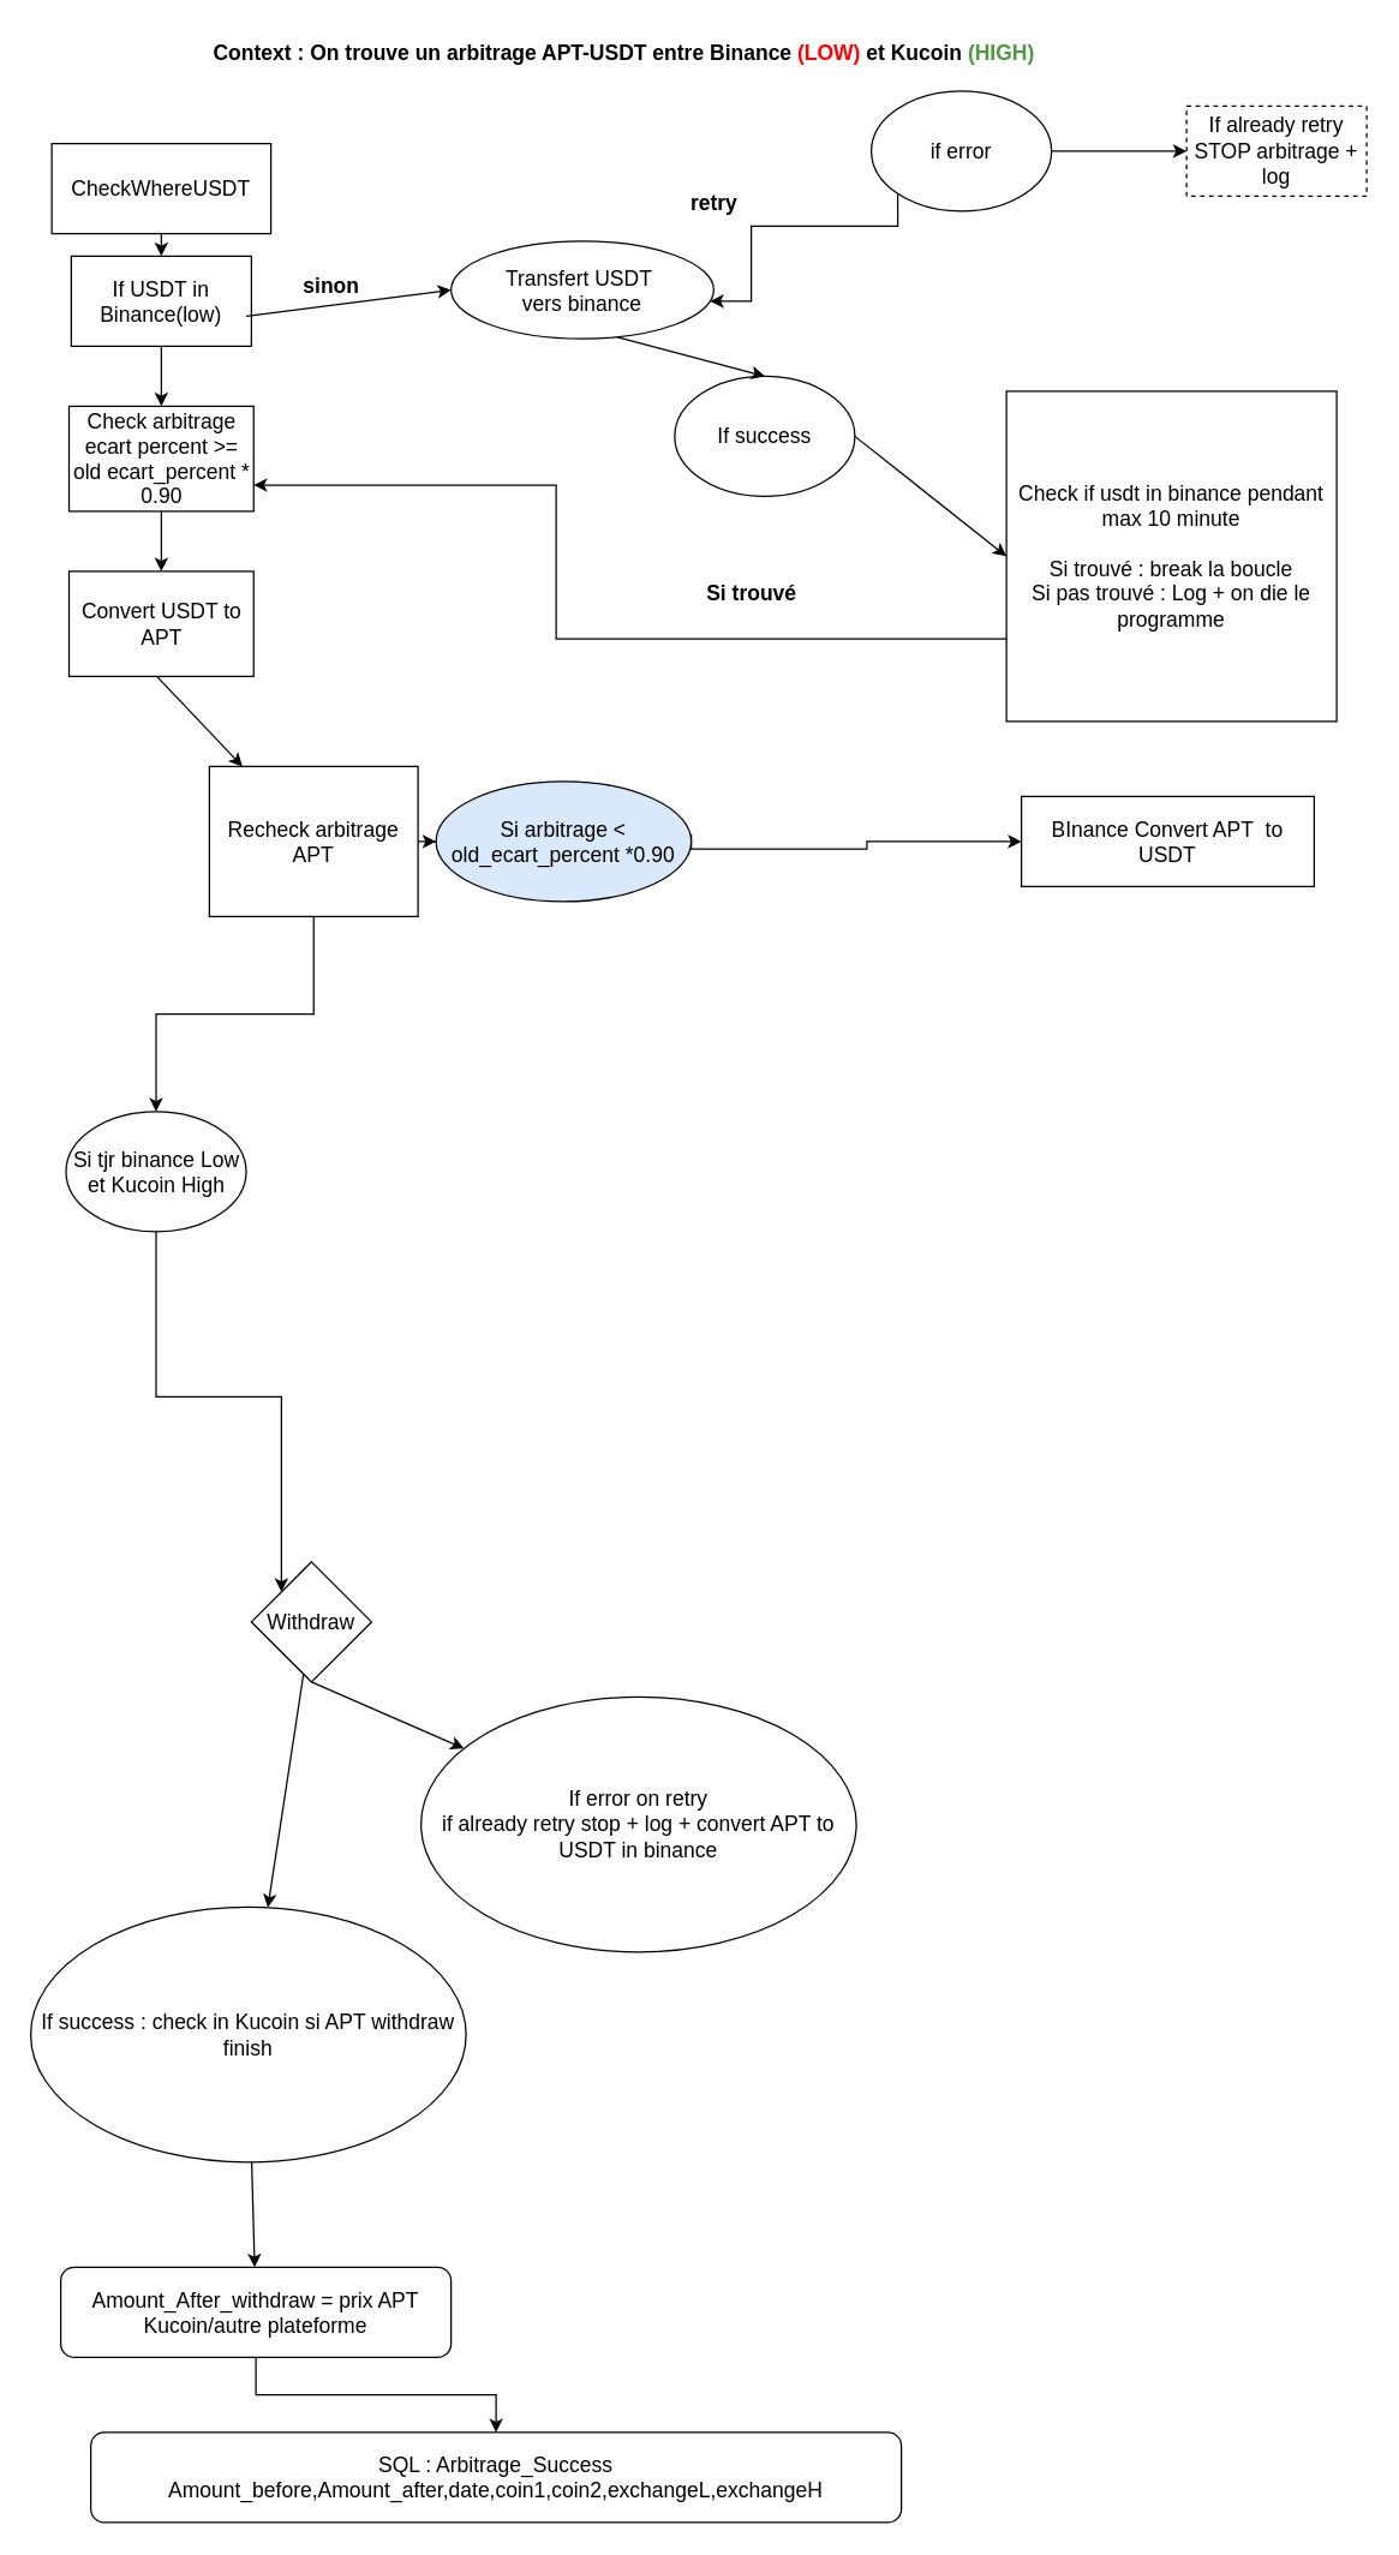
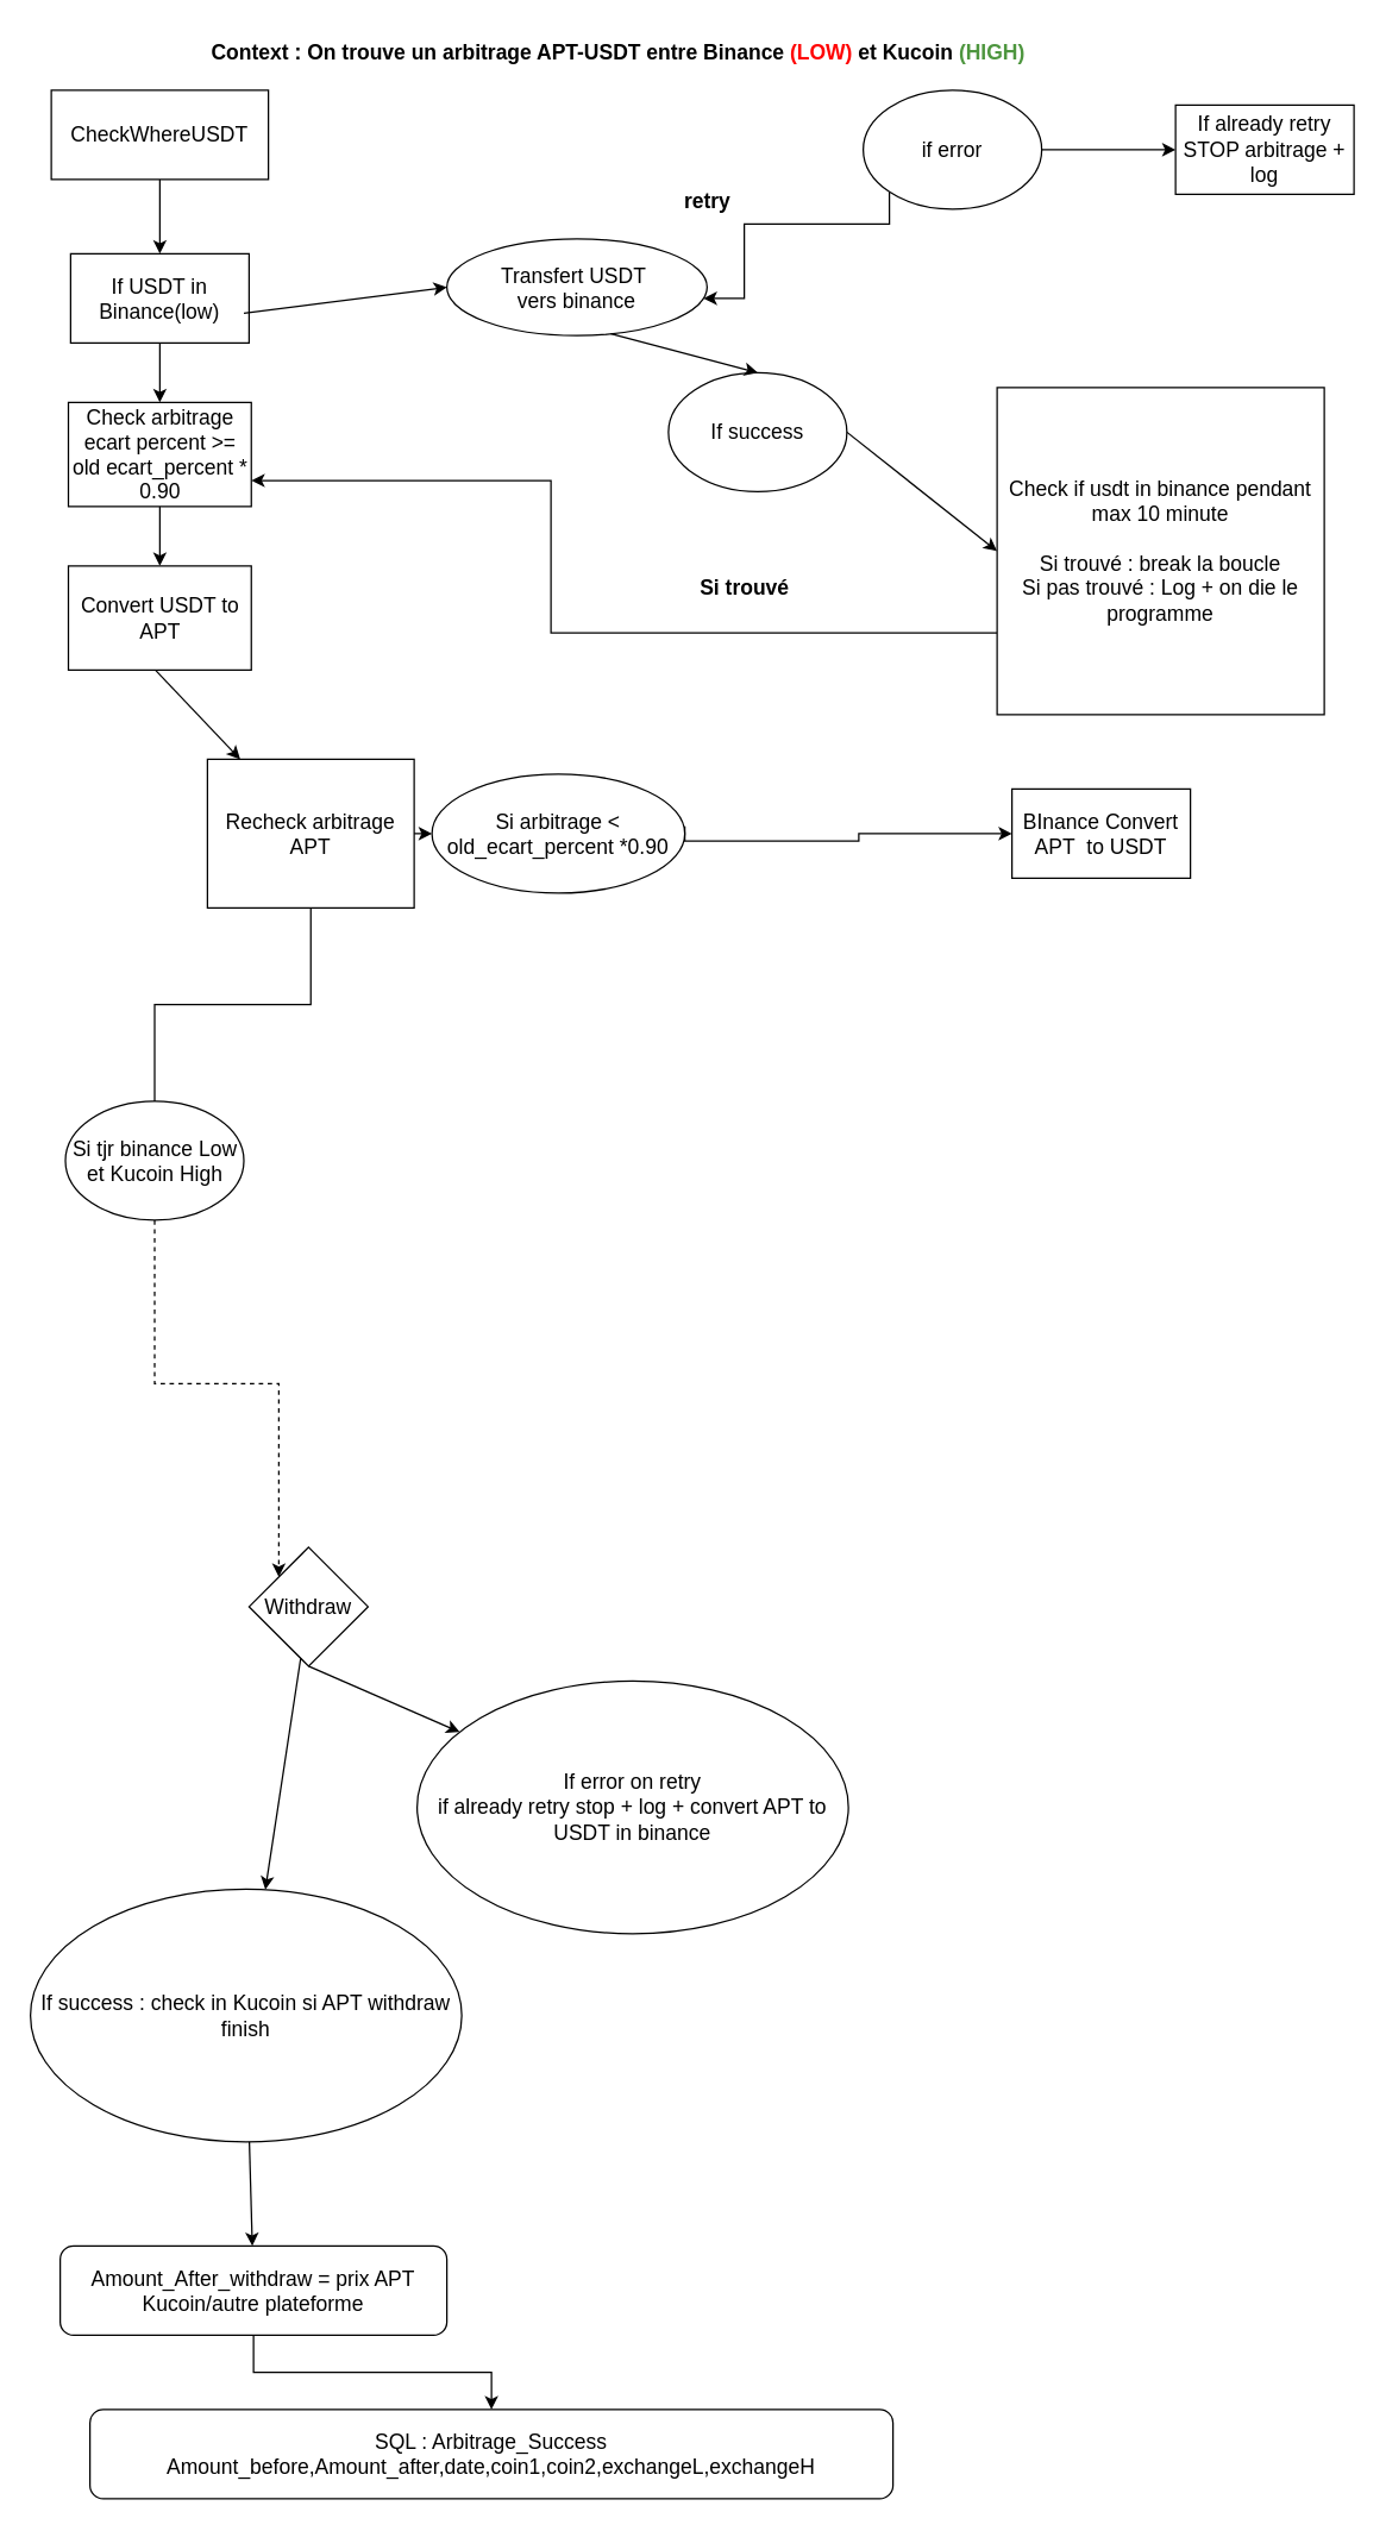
  <mxCell id="0" />
  <mxCell id="1" parent="0" />
  <mxCell id="2" value="&lt;b&gt;&lt;font style=&quot;font-size: 14px;&quot;&gt;Context : On trouve un arbitrage APT-USDT entre Binance &lt;font color=&quot;#ff0000&quot;&gt;(LOW)&lt;/font&gt; et Kucoin &lt;font color=&quot;#4e963f&quot;&gt;(HIGH)&lt;/font&gt;&lt;/font&gt;&lt;/b&gt;" style="text;html=1;align=center;verticalAlign=middle;resizable=0;points=[];autosize=1;strokeColor=none;fillColor=none;" parent="1" vertex="1"><mxGeometry x="130" y="20" width="570" height="30" as="geometry" /></mxCell>
- <mxCell id="3" value="CheckWhereUSDT" style="rounded=0;whiteSpace=wrap;html=1;fontSize=14;" parent="1" vertex="1"><mxGeometry x="34" y="95" width="146" height="60" as="geometry" /></mxCell>
+ <mxCell id="3" value="CheckWhereUSDT" style="rounded=0;whiteSpace=wrap;html=1;fontSize=14;" parent="1" vertex="1"><mxGeometry x="34" y="60" width="146" height="60" as="geometry" /></mxCell>
  <mxCell id="4" value="" style="edgeStyle=orthogonalEdgeStyle;rounded=0;orthogonalLoop=1;jettySize=auto;html=1;fontSize=14;fontColor=#4E963F;" parent="1" source="5" target="7" edge="1"><mxGeometry relative="1" as="geometry" /></mxCell>
  <mxCell id="5" value="If USDT in Binance(low)" style="rounded=0;whiteSpace=wrap;html=1;fontSize=14;" parent="1" vertex="1"><mxGeometry x="47" y="170" width="120" height="60" as="geometry" /></mxCell>
  <mxCell id="6" value="" style="edgeStyle=orthogonalEdgeStyle;rounded=0;orthogonalLoop=1;jettySize=auto;html=1;fontSize=14;fontColor=#4E963F;" parent="1" source="7" target="8" edge="1"><mxGeometry relative="1" as="geometry" /></mxCell>
  <mxCell id="7" value="Check arbitrage ecart percent &amp;gt;= old ecart_percent * 0.90" style="rounded=0;whiteSpace=wrap;html=1;fontSize=14;" parent="1" vertex="1"><mxGeometry x="45.5" y="270" width="123" height="70" as="geometry" /></mxCell>
  <mxCell id="8" value="Convert USDT to APT" style="rounded=0;whiteSpace=wrap;html=1;fontSize=14;" parent="1" vertex="1"><mxGeometry x="45.5" y="380" width="123" height="70" as="geometry" /></mxCell>
- <mxCell id="9" value="" style="edgeStyle=orthogonalEdgeStyle;rounded=0;orthogonalLoop=1;jettySize=auto;html=1;fontSize=14;fontColor=#000000;" parent="1" source="11" target="15" edge="1"><mxGeometry relative="1" as="geometry" /></mxCell>
- <mxCell id="10" value="" style="edgeStyle=orthogonalEdgeStyle;rounded=0;orthogonalLoop=1;jettySize=auto;html=1;fontSize=14;fontColor=#000000;" parent="1" source="11" target="17" edge="1"><mxGeometry relative="1" as="geometry" /></mxCell>
+ <mxCell id="9" value="" style="edgeStyle=orthogonalEdgeStyle;rounded=0;orthogonalLoop=1;jettySize=auto;html=1;fontSize=14;fontColor=#000000;endArrow=none;" parent="1" source="11" target="15" edge="1"><mxGeometry relative="1" as="geometry" /></mxCell>
+ <mxCell id="10" value="" style="edgeStyle=orthogonalEdgeStyle;rounded=0;orthogonalLoop=1;jettySize=auto;html=1;fontSize=14;fontColor=#000000;dashed=1;" parent="1" source="11" target="17" edge="1"><mxGeometry relative="1" as="geometry" /></mxCell>
  <mxCell id="11" value="Recheck arbitrage APT" style="rounded=0;whiteSpace=wrap;html=1;fontSize=14;" parent="1" vertex="1"><mxGeometry x="139" y="510" width="139" height="100" as="geometry" /></mxCell>
  <mxCell id="12" value="" style="endArrow=classic;html=1;rounded=0;fontSize=14;fontColor=#4E963F;entryX=0.5;entryY=0;entryDx=0;entryDy=0;" parent="1" source="3" target="5" edge="1"><mxGeometry width="50" height="50" relative="1" as="geometry"><mxPoint x="380" y="260" as="sourcePoint" /><mxPoint x="430" y="210" as="targetPoint" /></mxGeometry></mxCell>
  <mxCell id="13" value="" style="endArrow=classic;html=1;rounded=0;fontSize=14;fontColor=#4E963F;" parent="1" target="11" edge="1"><mxGeometry width="50" height="50" relative="1" as="geometry"><mxPoint x="104" y="450" as="sourcePoint" /><mxPoint x="154" y="400" as="targetPoint" /></mxGeometry></mxCell>
- <mxCell id="14" style="edgeStyle=orthogonalEdgeStyle;rounded=0;orthogonalLoop=1;jettySize=auto;html=1;exitX=0.5;exitY=1;exitDx=0;exitDy=0;entryX=0;entryY=0;entryDx=0;entryDy=0;fontSize=14;fontColor=#000000;" parent="1" source="15" target="16" edge="1"><mxGeometry relative="1" as="geometry" /></mxCell>
+ <mxCell id="14" style="edgeStyle=orthogonalEdgeStyle;rounded=0;orthogonalLoop=1;jettySize=auto;html=1;exitX=0.5;exitY=1;exitDx=0;exitDy=0;entryX=0;entryY=0;entryDx=0;entryDy=0;fontSize=14;fontColor=#000000;dashed=1;" parent="1" source="15" target="16" edge="1"><mxGeometry relative="1" as="geometry" /></mxCell>
  <mxCell id="15" value="&lt;font color=&quot;#000000&quot;&gt;Si tjr binance Low et Kucoin High&lt;/font&gt;" style="ellipse;whiteSpace=wrap;html=1;fontSize=14;fontColor=#4E963F;" parent="1" vertex="1"><mxGeometry x="43.5" y="740" width="120" height="80" as="geometry" /></mxCell>
  <mxCell id="16" value="Withdraw" style="rhombus;whiteSpace=wrap;html=1;fontSize=14;fontColor=#000000;" parent="1" vertex="1"><mxGeometry x="167" y="1040" width="80" height="80" as="geometry" /></mxCell>
- <mxCell id="17" value="&lt;font color=&quot;#000000&quot;&gt;Si arbitrage &amp;lt; old_ecart_percent *0.90&lt;br&gt;&lt;/font&gt;" style="ellipse;whiteSpace=wrap;html=1;fontSize=14;fontColor=#4E963F;fillColor=#dae8fc;" parent="1" vertex="1"><mxGeometry x="290" y="520" width="170" height="80" as="geometry" /></mxCell>
- <mxCell id="18" value="BInance Convert APT&amp;nbsp; to USDT" style="rounded=0;whiteSpace=wrap;html=1;fontSize=14;fontColor=#000000;" parent="1" vertex="1"><mxGeometry x="680" y="530" width="195" height="60" as="geometry" /></mxCell>
+ <mxCell id="17" value="&lt;font color=&quot;#000000&quot;&gt;Si arbitrage &amp;lt; old_ecart_percent *0.90&lt;br&gt;&lt;/font&gt;" style="ellipse;whiteSpace=wrap;html=1;fontSize=14;fontColor=#4E963F;" parent="1" vertex="1"><mxGeometry x="290" y="520" width="170" height="80" as="geometry" /></mxCell>
+ <mxCell id="18" value="BInance Convert APT&amp;nbsp; to USDT" style="rounded=0;whiteSpace=wrap;html=1;fontSize=14;fontColor=#000000;" parent="1" vertex="1"><mxGeometry x="680" y="530" width="120" height="60" as="geometry" /></mxCell>
  <mxCell id="19" value="" style="edgeStyle=orthogonalEdgeStyle;rounded=0;orthogonalLoop=1;jettySize=auto;html=1;fontSize=14;fontColor=#000000;entryX=0;entryY=0.5;entryDx=0;entryDy=0;" parent="1" target="18" edge="1"><mxGeometry relative="1" as="geometry"><mxPoint x="460" y="555" as="sourcePoint" /><mxPoint x="577" y="555" as="targetPoint" /><Array as="points"><mxPoint x="460" y="565" /><mxPoint x="577" y="565" /><mxPoint x="577" y="560" /></Array></mxGeometry></mxCell>
  <mxCell id="20" value="" style="endArrow=classic;html=1;rounded=0;fontSize=14;fontColor=#000000;entryX=0;entryY=0.5;entryDx=0;entryDy=0;" parent="1" target="22" edge="1"><mxGeometry width="50" height="50" relative="1" as="geometry"><mxPoint x="163.5" y="210" as="sourcePoint" /><mxPoint x="260" y="210" as="targetPoint" /></mxGeometry></mxCell>
- <mxCell id="21" value="&lt;b&gt;sinon&lt;/b&gt;" style="text;html=1;align=center;verticalAlign=middle;resizable=0;points=[];autosize=1;strokeColor=none;fillColor=none;fontSize=14;fontColor=#000000;" parent="1" vertex="1"><mxGeometry x="190" y="175" width="60" height="30" as="geometry" /></mxCell>
  <mxCell id="22" value="Transfert USDT&amp;nbsp;&lt;br&gt;vers binance" style="ellipse;whiteSpace=wrap;html=1;fontSize=14;fontColor=#000000;" parent="1" vertex="1"><mxGeometry x="300" y="160" width="175" height="65" as="geometry" /></mxCell>
  <mxCell id="23" value="If success" style="ellipse;whiteSpace=wrap;html=1;fontSize=14;fontColor=#000000;" parent="1" vertex="1"><mxGeometry x="449" y="250" width="120" height="80" as="geometry" /></mxCell>
  <mxCell id="24" value="" style="edgeStyle=orthogonalEdgeStyle;rounded=0;orthogonalLoop=1;jettySize=auto;html=1;fontSize=14;fontColor=#000000;" parent="1" source="26" target="28" edge="1"><mxGeometry relative="1" as="geometry" /></mxCell>
  <mxCell id="25" style="edgeStyle=orthogonalEdgeStyle;rounded=0;orthogonalLoop=1;jettySize=auto;html=1;exitX=0;exitY=1;exitDx=0;exitDy=0;fontSize=14;fontColor=#000000;" parent="1" source="26" target="22" edge="1"><mxGeometry relative="1" as="geometry"><Array as="points"><mxPoint x="598" y="150" /><mxPoint x="500" y="150" /><mxPoint x="500" y="200" /></Array></mxGeometry></mxCell>
  <mxCell id="26" value="if error" style="ellipse;whiteSpace=wrap;html=1;fontSize=14;fontColor=#000000;" parent="1" vertex="1"><mxGeometry x="580" y="60" width="120" height="80" as="geometry" /></mxCell>
  <mxCell id="27" value="&lt;b&gt;retry&lt;/b&gt;" style="text;html=1;align=center;verticalAlign=middle;resizable=0;points=[];autosize=1;strokeColor=none;fillColor=none;fontSize=14;fontColor=#000000;" parent="1" vertex="1"><mxGeometry x="450" y="120" width="50" height="30" as="geometry" /></mxCell>
- <mxCell id="28" value="If already retry&lt;br&gt;STOP arbitrage + log" style="whiteSpace=wrap;html=1;fontSize=14;fontColor=#000000;dashed=1;" parent="1" vertex="1"><mxGeometry x="790" y="70" width="120" height="60" as="geometry" /></mxCell>
+ <mxCell id="28" value="If already retry&lt;br&gt;STOP arbitrage + log" style="whiteSpace=wrap;html=1;fontSize=14;fontColor=#000000;" parent="1" vertex="1"><mxGeometry x="790" y="70" width="120" height="60" as="geometry" /></mxCell>
  <mxCell id="29" value="" style="endArrow=classic;html=1;rounded=0;fontSize=14;fontColor=#000000;exitX=0.63;exitY=0.981;exitDx=0;exitDy=0;exitPerimeter=0;entryX=0.5;entryY=0;entryDx=0;entryDy=0;" parent="1" source="22" target="23" edge="1"><mxGeometry width="50" height="50" relative="1" as="geometry"><mxPoint x="380" y="280" as="sourcePoint" /><mxPoint x="430" y="230" as="targetPoint" /></mxGeometry></mxCell>
  <mxCell id="30" value="" style="endArrow=classic;html=1;rounded=0;fontSize=14;fontColor=#000000;exitX=1;exitY=0.5;exitDx=0;exitDy=0;entryX=0;entryY=0.5;entryDx=0;entryDy=0;" parent="1" source="23" target="32" edge="1"><mxGeometry width="50" height="50" relative="1" as="geometry"><mxPoint x="520" y="290" as="sourcePoint" /><mxPoint x="610" y="280" as="targetPoint" /></mxGeometry></mxCell>
  <mxCell id="31" style="edgeStyle=orthogonalEdgeStyle;rounded=0;orthogonalLoop=1;jettySize=auto;html=1;exitX=0;exitY=0.75;exitDx=0;exitDy=0;entryX=1;entryY=0.75;entryDx=0;entryDy=0;fontSize=14;fontColor=#000000;" parent="1" source="32" target="7" edge="1"><mxGeometry relative="1" as="geometry"><Array as="points"><mxPoint x="370" y="425" /><mxPoint x="370" y="322" /></Array></mxGeometry></mxCell>
  <mxCell id="32" value="Check if usdt in binance pendant max 10 minute&lt;br&gt;&lt;br&gt;Si trouvé : break la boucle&lt;br&gt;Si pas trouvé : Log + on die le programme" style="rounded=0;whiteSpace=wrap;html=1;fontSize=14;fontColor=#000000;" parent="1" vertex="1"><mxGeometry x="670" y="260" width="220" height="220" as="geometry" /></mxCell>
  <mxCell id="33" value="&lt;b&gt;Si trouvé&lt;/b&gt;" style="text;html=1;align=center;verticalAlign=middle;resizable=0;points=[];autosize=1;strokeColor=none;fillColor=none;fontSize=14;fontColor=#000000;" parent="1" vertex="1"><mxGeometry x="460" y="380" width="80" height="30" as="geometry" /></mxCell>
  <mxCell id="34" style="edgeStyle=orthogonalEdgeStyle;rounded=0;orthogonalLoop=1;jettySize=auto;html=1;exitX=0.5;exitY=1;exitDx=0;exitDy=0;fontSize=14;fontColor=#000000;" parent="1" source="35" target="41" edge="1"><mxGeometry relative="1" as="geometry" /></mxCell>
  <mxCell id="35" value="Amount_After_withdraw = prix APT Kucoin/autre plateforme" style="rounded=1;whiteSpace=wrap;html=1;fontSize=14;fontColor=#000000;" parent="1" vertex="1"><mxGeometry x="40" y="1510" width="260" height="60" as="geometry" /></mxCell>
  <mxCell id="36" value="" style="endArrow=classic;html=1;rounded=0;fontSize=14;fontColor=#000000;exitX=0.5;exitY=1;exitDx=0;exitDy=0;" parent="1" source="16" target="37" edge="1"><mxGeometry width="50" height="50" relative="1" as="geometry"><mxPoint x="370" y="1220" as="sourcePoint" /><mxPoint x="230" y="1160" as="targetPoint" /></mxGeometry></mxCell>
  <mxCell id="37" value="If error on retry&lt;br&gt;if already retry stop + log + convert APT to USDT in binance" style="ellipse;whiteSpace=wrap;html=1;fontSize=14;fontColor=#000000;" parent="1" vertex="1"><mxGeometry x="280" y="1130" width="290" height="170" as="geometry" /></mxCell>
  <mxCell id="38" value="If success : check in Kucoin si APT withdraw finish" style="ellipse;whiteSpace=wrap;html=1;fontSize=14;fontColor=#000000;" parent="1" vertex="1"><mxGeometry x="20" y="1270" width="290" height="170" as="geometry" /></mxCell>
  <mxCell id="39" value="" style="endArrow=classic;html=1;rounded=0;fontSize=14;fontColor=#000000;" parent="1" source="16" target="38" edge="1"><mxGeometry width="50" height="50" relative="1" as="geometry"><mxPoint x="130" y="1160" as="sourcePoint" /><mxPoint x="180" y="1110" as="targetPoint" /></mxGeometry></mxCell>
  <mxCell id="40" value="" style="endArrow=classic;html=1;rounded=0;fontSize=14;fontColor=#000000;" parent="1" source="38" target="35" edge="1"><mxGeometry width="50" height="50" relative="1" as="geometry"><mxPoint x="370" y="1420" as="sourcePoint" /><mxPoint x="420" y="1370" as="targetPoint" /></mxGeometry></mxCell>
  <mxCell id="41" value="SQL : Arbitrage_Success Amount_before,Amount_after,date,coin1,coin2,exchangeL,exchangeH" style="rounded=1;whiteSpace=wrap;html=1;fontSize=14;fontColor=#000000;" parent="1" vertex="1"><mxGeometry x="60" y="1620" width="540" height="60" as="geometry" /></mxCell>
